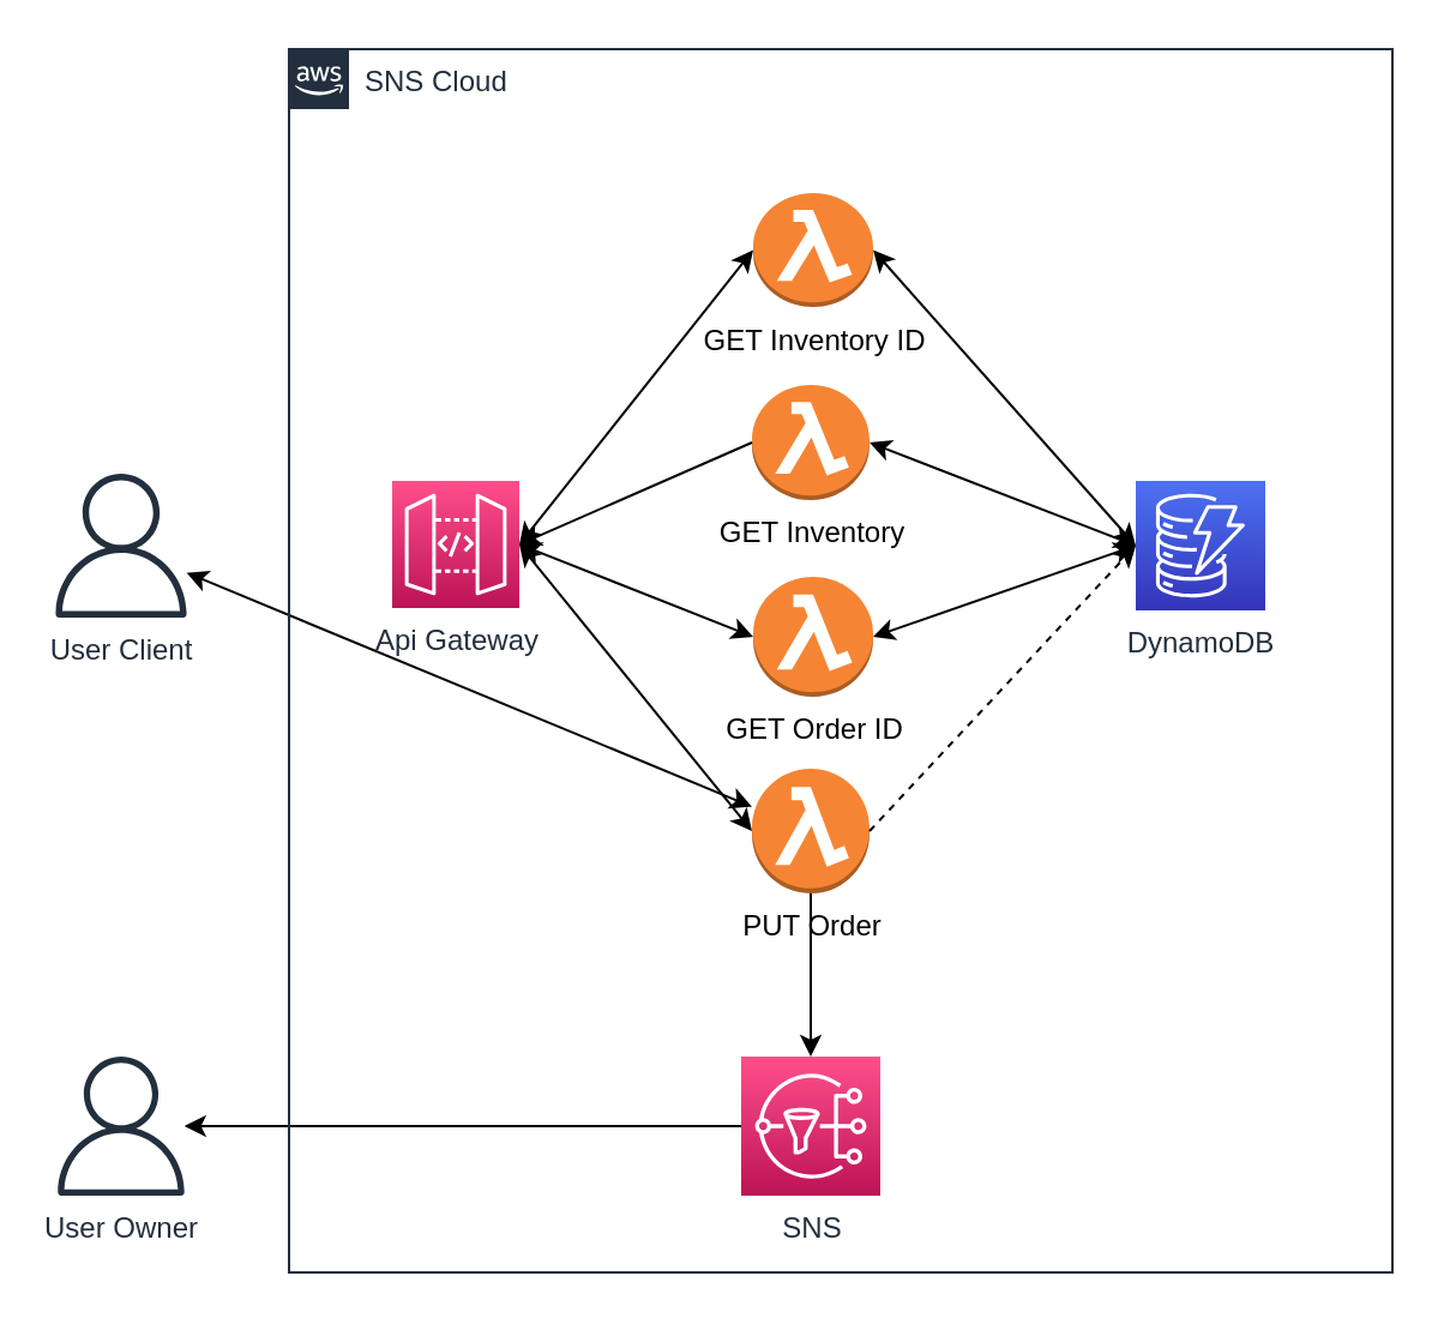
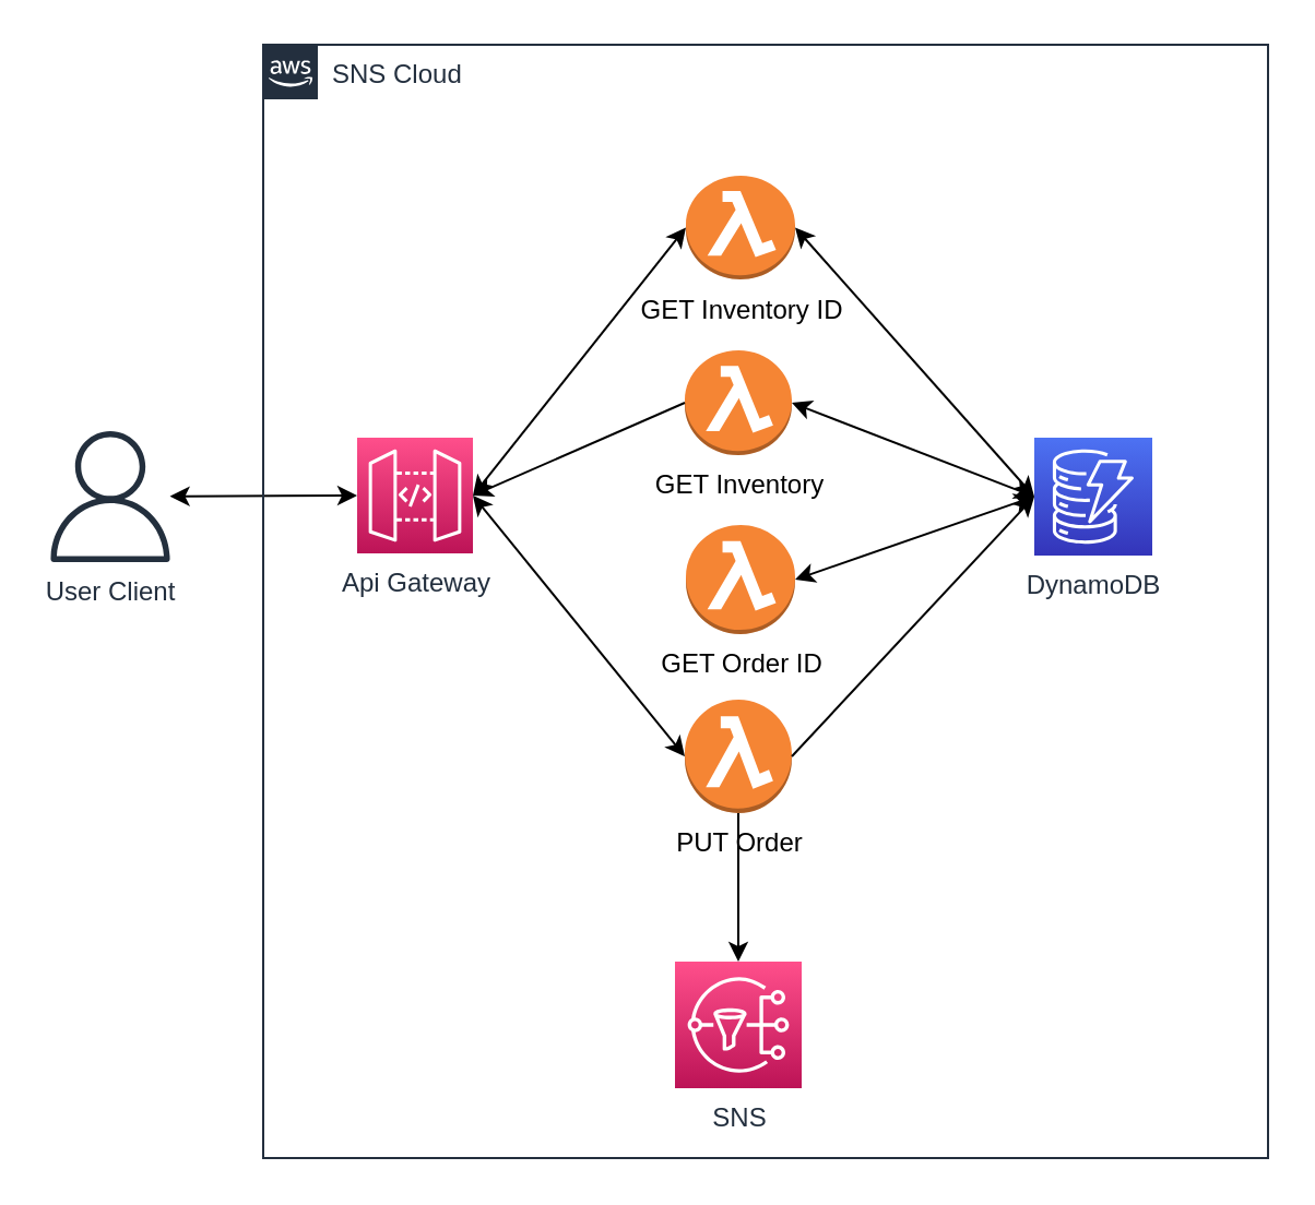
  <mxCell id="0" />
  <mxCell id="1" parent="0" />
  <mxCell id="2" value="GET Inventory" style="outlineConnect=0;dashed=0;verticalLabelPosition=bottom;verticalAlign=top;align=center;html=1;shape=mxgraph.aws3.lambda_function;fillColor=#F58534;gradientColor=none;" parent="1" vertex="1"><mxGeometry x="313" y="160" width="49" height="48" as="geometry" /></mxCell>
  <mxCell id="3" value="DynamoDB" style="sketch=0;points=[[0,0,0],[0.25,0,0],[0.5,0,0],[0.75,0,0],[1,0,0],[0,1,0],[0.25,1,0],[0.5,1,0],[0.75,1,0],[1,1,0],[0,0.25,0],[0,0.5,0],[0,0.75,0],[1,0.25,0],[1,0.5,0],[1,0.75,0]];outlineConnect=0;fontColor=#232F3E;gradientColor=#4D72F3;gradientDirection=north;fillColor=#3334B9;strokeColor=#ffffff;dashed=0;verticalLabelPosition=bottom;verticalAlign=top;align=center;html=1;fontSize=12;fontStyle=0;aspect=fixed;shape=mxgraph.aws4.resourceIcon;resIcon=mxgraph.aws4.dynamodb;" parent="1" vertex="1"><mxGeometry x="473" y="200" width="54" height="54" as="geometry" /></mxCell>
  <mxCell id="4" value="Api Gateway" style="sketch=0;points=[[0,0,0],[0.25,0,0],[0.5,0,0],[0.75,0,0],[1,0,0],[0,1,0],[0.25,1,0],[0.5,1,0],[0.75,1,0],[1,1,0],[0,0.25,0],[0,0.5,0],[0,0.75,0],[1,0.25,0],[1,0.5,0],[1,0.75,0]];outlineConnect=0;fontColor=#232F3E;gradientColor=#FF4F8B;gradientDirection=north;fillColor=#BC1356;strokeColor=#ffffff;dashed=0;verticalLabelPosition=bottom;verticalAlign=top;align=center;html=1;fontSize=12;fontStyle=0;aspect=fixed;shape=mxgraph.aws4.resourceIcon;resIcon=mxgraph.aws4.api_gateway;" parent="1" vertex="1"><mxGeometry x="163" y="200" width="53" height="53" as="geometry" /></mxCell>
  <mxCell id="5" value="User Client" style="sketch=0;outlineConnect=0;fontColor=#232F3E;gradientColor=none;fillColor=#232F3D;strokeColor=none;dashed=0;verticalLabelPosition=bottom;verticalAlign=top;align=center;html=1;fontSize=12;fontStyle=0;aspect=fixed;pointerEvents=1;shape=mxgraph.aws4.user;" parent="1" vertex="1"><mxGeometry x="20" y="197" width="60" height="60" as="geometry" /></mxCell>
  <mxCell id="6" value="SNS" style="sketch=0;points=[[0,0,0],[0.25,0,0],[0.5,0,0],[0.75,0,0],[1,0,0],[0,1,0],[0.25,1,0],[0.5,1,0],[0.75,1,0],[1,1,0],[0,0.25,0],[0,0.5,0],[0,0.75,0],[1,0.25,0],[1,0.5,0],[1,0.75,0]];outlineConnect=0;fontColor=#232F3E;gradientColor=#FF4F8B;gradientDirection=north;fillColor=#BC1356;strokeColor=#ffffff;dashed=0;verticalLabelPosition=bottom;verticalAlign=top;align=center;html=1;fontSize=12;fontStyle=0;aspect=fixed;shape=mxgraph.aws4.resourceIcon;resIcon=mxgraph.aws4.sns;" parent="1" vertex="1"><mxGeometry x="308.5" y="440" width="58" height="58" as="geometry" /></mxCell>
- <mxCell id="7" value="User Owner" style="sketch=0;outlineConnect=0;fontColor=#232F3E;gradientColor=none;fillColor=#232F3D;strokeColor=none;dashed=0;verticalLabelPosition=bottom;verticalAlign=top;align=center;html=1;fontSize=12;fontStyle=0;aspect=fixed;pointerEvents=1;shape=mxgraph.aws4.user;" parent="1" vertex="1"><mxGeometry x="21" y="440" width="58" height="58" as="geometry" /></mxCell>
  <mxCell id="8" value="PUT Order" style="outlineConnect=0;dashed=0;verticalLabelPosition=bottom;verticalAlign=top;align=center;html=1;shape=mxgraph.aws3.lambda_function;fillColor=#F58534;gradientColor=none;" parent="1" vertex="1"><mxGeometry x="313" y="320" width="49" height="52" as="geometry" /></mxCell>
  <mxCell id="9" value="GET Inventory ID" style="outlineConnect=0;dashed=0;verticalLabelPosition=bottom;verticalAlign=top;align=center;html=1;shape=mxgraph.aws3.lambda_function;fillColor=#F58534;gradientColor=none;" parent="1" vertex="1"><mxGeometry x="313.5" y="80" width="50" height="47.5" as="geometry" /></mxCell>
  <mxCell id="10" value="GET Order ID" style="outlineConnect=0;dashed=0;verticalLabelPosition=bottom;verticalAlign=top;align=center;html=1;shape=mxgraph.aws3.lambda_function;fillColor=#F58534;gradientColor=none;" parent="1" vertex="1"><mxGeometry x="313.5" y="240" width="50" height="50" as="geometry" /></mxCell>
- <mxCell id="11" value="" style="endArrow=classic;startArrow=classic;html=1;rounded=0;exitX=1;exitY=0.5;exitDx=0;exitDy=0;exitPerimeter=0;entryX=0;entryY=0.5;entryDx=0;entryDy=0;entryPerimeter=0;" edge="1" parent="1" source="4" target="10"><mxGeometry width="50" height="50" relative="1" as="geometry"><mxPoint x="363" y="270" as="sourcePoint" /><mxPoint x="413" y="220" as="targetPoint" /></mxGeometry></mxCell>
  <mxCell id="12" value="" style="endArrow=none;startArrow=classic;html=1;rounded=0;exitX=1;exitY=0.5;exitDx=0;exitDy=0;exitPerimeter=0;entryX=0;entryY=0.5;entryDx=0;entryDy=0;entryPerimeter=0;" edge="1" parent="1" source="4" target="2"><mxGeometry width="50" height="50" relative="1" as="geometry"><mxPoint x="363" y="270" as="sourcePoint" /><mxPoint x="413" y="220" as="targetPoint" /></mxGeometry></mxCell>
  <mxCell id="13" value="" style="endArrow=classic;startArrow=classic;html=1;rounded=0;exitX=1;exitY=0.5;exitDx=0;exitDy=0;exitPerimeter=0;entryX=0;entryY=0.5;entryDx=0;entryDy=0;entryPerimeter=0;" edge="1" parent="1" source="4" target="9"><mxGeometry width="50" height="50" relative="1" as="geometry"><mxPoint x="363" y="270" as="sourcePoint" /><mxPoint x="413" y="220" as="targetPoint" /></mxGeometry></mxCell>
  <mxCell id="14" value="" style="endArrow=classic;startArrow=classic;html=1;rounded=0;exitX=1;exitY=0.5;exitDx=0;exitDy=0;exitPerimeter=0;entryX=0;entryY=0.5;entryDx=0;entryDy=0;entryPerimeter=0;" edge="1" parent="1" source="4" target="8"><mxGeometry width="50" height="50" relative="1" as="geometry"><mxPoint x="313" y="270" as="sourcePoint" /><mxPoint x="363" y="220" as="targetPoint" /></mxGeometry></mxCell>
  <mxCell id="15" value="" style="endArrow=classic;startArrow=classic;html=1;rounded=0;exitX=1;exitY=0.5;exitDx=0;exitDy=0;exitPerimeter=0;entryX=0;entryY=0.5;entryDx=0;entryDy=0;entryPerimeter=0;" edge="1" parent="1" source="10" target="3"><mxGeometry width="50" height="50" relative="1" as="geometry"><mxPoint x="313" y="270" as="sourcePoint" /><mxPoint x="363" y="220" as="targetPoint" /></mxGeometry></mxCell>
  <mxCell id="16" value="" style="endArrow=classic;startArrow=classic;html=1;rounded=0;exitX=1;exitY=0.5;exitDx=0;exitDy=0;exitPerimeter=0;entryX=0;entryY=0.5;entryDx=0;entryDy=0;entryPerimeter=0;" edge="1" parent="1" source="2" target="3"><mxGeometry width="50" height="50" relative="1" as="geometry"><mxPoint x="313" y="270" as="sourcePoint" /><mxPoint x="363" y="220" as="targetPoint" /></mxGeometry></mxCell>
  <mxCell id="17" value="" style="endArrow=classic;startArrow=classic;html=1;rounded=0;exitX=1;exitY=0.5;exitDx=0;exitDy=0;exitPerimeter=0;entryX=0;entryY=0.5;entryDx=0;entryDy=0;entryPerimeter=0;" edge="1" parent="1" source="9" target="3"><mxGeometry width="50" height="50" relative="1" as="geometry"><mxPoint x="313" y="270" as="sourcePoint" /><mxPoint x="363" y="220" as="targetPoint" /></mxGeometry></mxCell>
- <mxCell id="18" value="" style="endArrow=classic;html=1;rounded=0;exitX=1;exitY=0.5;exitDx=0;exitDy=0;exitPerimeter=0;entryX=0;entryY=0.5;entryDx=0;entryDy=0;entryPerimeter=0;dashed=1;" edge="1" parent="1" source="8" target="3"><mxGeometry width="50" height="50" relative="1" as="geometry"><mxPoint x="313" y="270" as="sourcePoint" /><mxPoint x="363" y="220" as="targetPoint" /></mxGeometry></mxCell>
+ <mxCell id="18" value="" style="endArrow=classic;html=1;rounded=0;exitX=1;exitY=0.5;exitDx=0;exitDy=0;exitPerimeter=0;entryX=0;entryY=0.5;entryDx=0;entryDy=0;entryPerimeter=0;" edge="1" parent="1" source="8" target="3"><mxGeometry width="50" height="50" relative="1" as="geometry"><mxPoint x="313" y="270" as="sourcePoint" /><mxPoint x="363" y="220" as="targetPoint" /></mxGeometry></mxCell>
  <mxCell id="19" value="" style="endArrow=classic;html=1;rounded=0;exitX=0.5;exitY=1;exitDx=0;exitDy=0;exitPerimeter=0;entryX=0.5;entryY=0;entryDx=0;entryDy=0;entryPerimeter=0;" edge="1" parent="1" source="8" target="6"><mxGeometry width="50" height="50" relative="1" as="geometry"><mxPoint x="273" y="360" as="sourcePoint" /><mxPoint x="323" y="310" as="targetPoint" /></mxGeometry></mxCell>
- <mxCell id="20" value="" style="endArrow=classic;html=1;rounded=0;exitX=0;exitY=0.5;exitDx=0;exitDy=0;exitPerimeter=0;" edge="1" parent="1" source="6" target="7"><mxGeometry width="50" height="50" relative="1" as="geometry"><mxPoint x="273" y="360" as="sourcePoint" /><mxPoint x="323" y="310" as="targetPoint" /></mxGeometry></mxCell>
- <mxCell id="21" value="" style="endArrow=classic;startArrow=classic;html=1;rounded=0;" edge="1" parent="1" source="5" target="8"><mxGeometry width="50" height="50" relative="1" as="geometry"><mxPoint x="260" y="310" as="sourcePoint" /><mxPoint x="310" y="260" as="targetPoint" /></mxGeometry></mxCell>
+ <mxCell id="21" value="" style="endArrow=classic;startArrow=classic;html=1;rounded=0;entryX=0;entryY=0.5;entryDx=0;entryDy=0;entryPerimeter=0;" edge="1" parent="1" source="5" target="4"><mxGeometry width="50" height="50" relative="1" as="geometry"><mxPoint x="260" y="310" as="sourcePoint" /><mxPoint x="310" y="260" as="targetPoint" /></mxGeometry></mxCell>
  <mxCell id="22" value="SNS Cloud" style="points=[[0,0],[0.25,0],[0.5,0],[0.75,0],[1,0],[1,0.25],[1,0.5],[1,0.75],[1,1],[0.75,1],[0.5,1],[0.25,1],[0,1],[0,0.75],[0,0.5],[0,0.25]];outlineConnect=0;gradientColor=none;html=1;whiteSpace=wrap;fontSize=12;fontStyle=0;container=1;pointerEvents=0;collapsible=0;recursiveResize=0;shape=mxgraph.aws4.group;grIcon=mxgraph.aws4.group_aws_cloud_alt;strokeColor=#232F3E;fillColor=none;verticalAlign=top;align=left;spacingLeft=30;fontColor=#232F3E;dashed=0;" vertex="1" parent="1"><mxGeometry x="120" y="20" width="460" height="510" as="geometry" /></mxCell>
